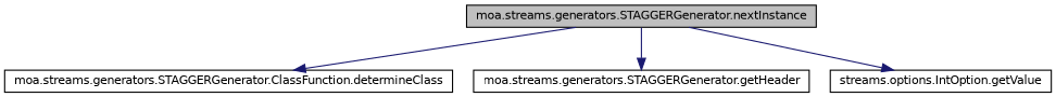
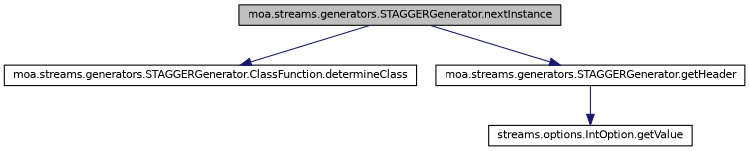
  digraph {
    rankdir=TB
    node [color=black fillcolor=white fontname=Helvetica fontsize=10 shape=record style=filled]
    edge [color=midnightblue fontname=Helvetica fontsize=10 labelfontname=Helvetica labelfontsize=10 style=solid]
    n1 [fillcolor=grey75 fontcolor=black height=0.2 label="moa.streams.generators.STAGGERGenerator.nextInstance" width=0.4]
    n2 [height=0.2 label="moa.streams.generators.STAGGERGenerator.ClassFunction.determineClass" width=0.4]
    n3 [height=0.2 label="moa.streams.generators.STAGGERGenerator.getHeader" width=0.4]
    n4 [height=0.2 label="streams.options.IntOption.getValue" width=0.4]
    n1 -> n2
    n1 -> n3
-   n1 -> n4
+   n3 -> n4
  }
